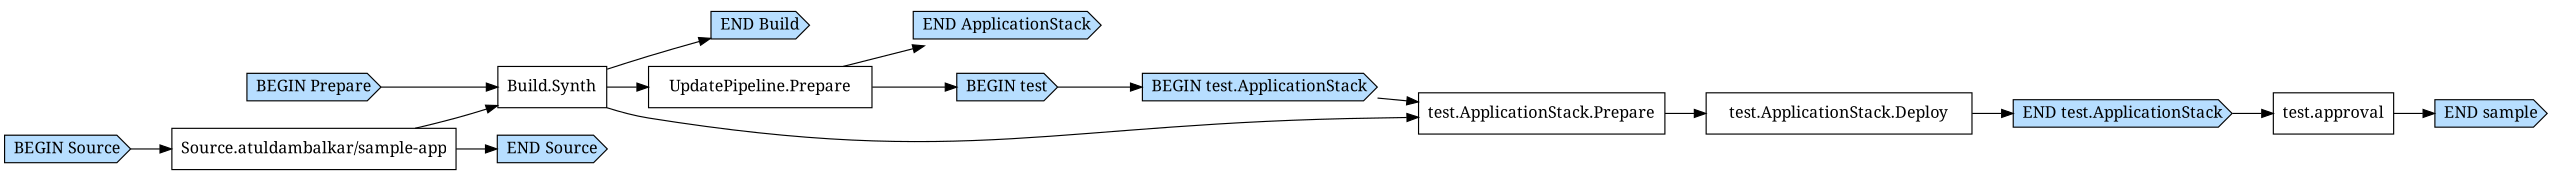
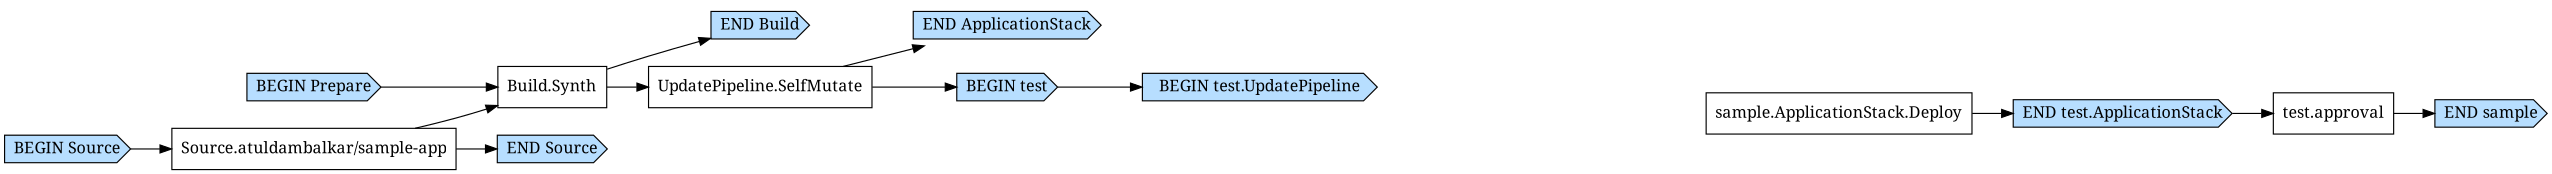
  digraph {
    fontname="Noto Serif"
    rankdir=LR
    node [fillcolor="#b7deff" fontname="Noto Serif" shape=cds style=filled]
    edge [fontname="Noto Serif"]
    n1 [label="BEGIN Prepare"]
    "Build.Synth" [shape=box fillcolor="" style=""]
    "END Build"
-   "UpdatePipeline.SelfMutate" [shape=box label="UpdatePipeline.Prepare" fillcolor="" style=""]
-   "test.ApplicationStack.Prepare" [shape=box fillcolor="" style=""]
+   "UpdatePipeline.SelfMutate" [shape=box fillcolor="" style=""]
    n6 [label="END ApplicationStack"]
    "BEGIN test"
-   "test.ApplicationStack.Deploy" [shape=box fillcolor="" style=""]
+   "test.ApplicationStack.Deploy" [shape=box label="sample.ApplicationStack.Deploy" fillcolor="" style=""]
    "Source.atuldambalkar/sample-app" [shape=box fillcolor="" style=""]
    "END Source"
-   "BEGIN test.ApplicationStack"
+   "BEGIN test.ApplicationStack" [label="BEGIN test.UpdatePipeline"]
    n12 [label="END sample"]
    "test.approval" [shape=box fillcolor="" style=""]
    "END test.ApplicationStack"
    "BEGIN Source"
    n1 -> "Build.Synth"
    "Build.Synth" -> "END Build"
    "Build.Synth" -> "UpdatePipeline.SelfMutate"
-   "Build.Synth" -> "test.ApplicationStack.Prepare"
    "UpdatePipeline.SelfMutate" -> n6
    "UpdatePipeline.SelfMutate" -> "BEGIN test"
-   "test.ApplicationStack.Prepare" -> "test.ApplicationStack.Deploy"
    "BEGIN test" -> "BEGIN test.ApplicationStack"
    "test.ApplicationStack.Deploy" -> "END test.ApplicationStack"
    "Source.atuldambalkar/sample-app" -> "Build.Synth"
    "Source.atuldambalkar/sample-app" -> "END Source"
-   "BEGIN test.ApplicationStack" -> "test.ApplicationStack.Prepare"
    "test.approval" -> n12
    "END test.ApplicationStack" -> "test.approval"
    "BEGIN Source" -> "Source.atuldambalkar/sample-app"
  }
